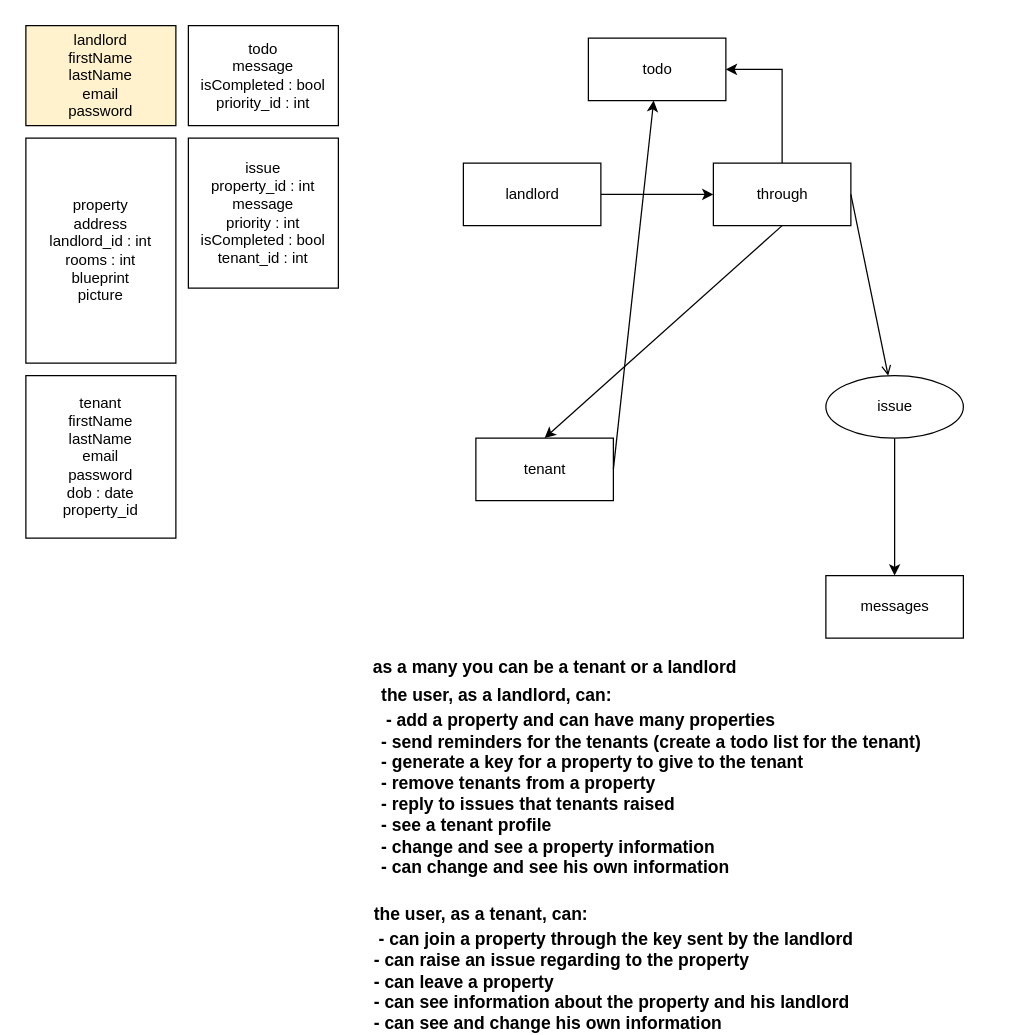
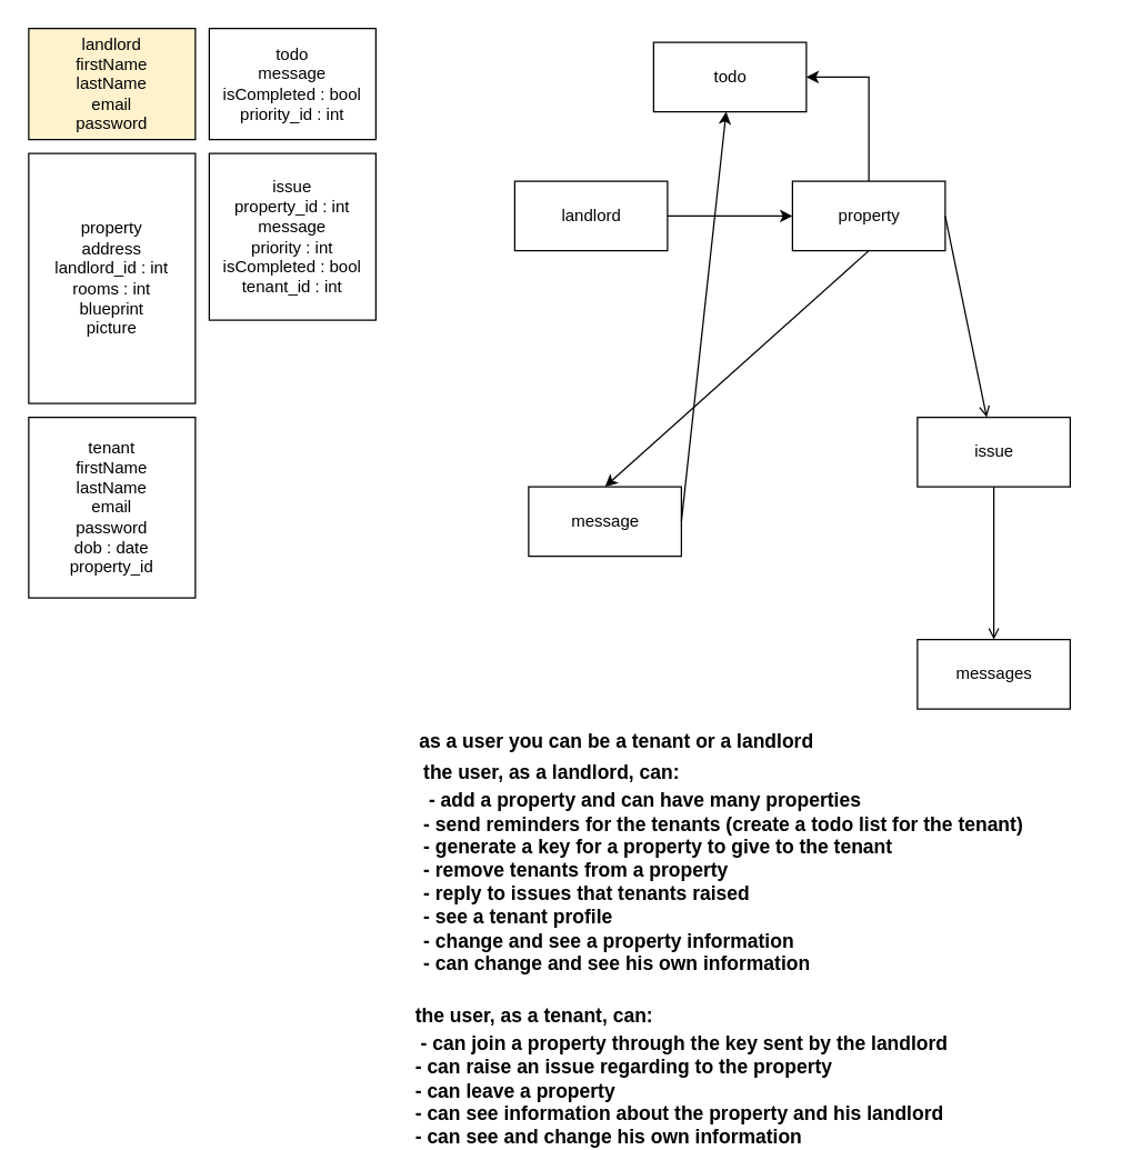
  <mxCell id="0" />
  <mxCell id="1" parent="0" />
- <mxCell id="2" value="tenant" style="html=1;" parent="1" vertex="1"><mxGeometry x="380" y="350" width="110" height="50" as="geometry" /></mxCell>
- <mxCell id="3" style="edgeStyle=orthogonalEdgeStyle;rounded=0;orthogonalLoop=1;jettySize=auto;html=1;" parent="1" source="4" target="14" edge="1"><mxGeometry relative="1" as="geometry" /></mxCell>
- <mxCell id="4" value="issue" style="ellipse;html=1;" parent="1" vertex="1"><mxGeometry x="660" y="300" width="110" height="50" as="geometry" /></mxCell>
- <mxCell id="5" value="&lt;font style=&quot;font-size: 14px&quot;&gt;as a many you can be a tenant or a landlord&lt;/font&gt;" style="text;strokeColor=none;fillColor=none;html=1;fontSize=24;fontStyle=1;verticalAlign=middle;align=center;" parent="1" vertex="1"><mxGeometry x="260" y="510" width="365" height="40" as="geometry" /></mxCell>
+ <mxCell id="2" value="message" style="html=1;" parent="1" vertex="1"><mxGeometry x="380" y="350" width="110" height="50" as="geometry" /></mxCell>
+ <mxCell id="3" style="edgeStyle=orthogonalEdgeStyle;rounded=0;orthogonalLoop=1;jettySize=auto;html=1;endArrow=open;" parent="1" source="4" target="14" edge="1"><mxGeometry relative="1" as="geometry" /></mxCell>
+ <mxCell id="4" value="issue" style="html=1;" parent="1" vertex="1"><mxGeometry x="660" y="300" width="110" height="50" as="geometry" /></mxCell>
+ <mxCell id="5" value="&lt;font style=&quot;font-size: 14px&quot;&gt;as a user you can be a tenant or a landlord&lt;/font&gt;" style="text;strokeColor=none;fillColor=none;html=1;fontSize=24;fontStyle=1;verticalAlign=middle;align=center;" parent="1" vertex="1"><mxGeometry x="260" y="510" width="365" height="40" as="geometry" /></mxCell>
  <mxCell id="6" value="&lt;div style=&quot;text-align: justify&quot;&gt;&lt;span style=&quot;font-size: 14px&quot;&gt;the user, as a landlord, can:&lt;/span&gt;&lt;/div&gt;&lt;font style=&quot;font-size: 14px&quot;&gt;&lt;div style=&quot;text-align: justify&quot;&gt;&lt;span&gt;&amp;nbsp;- add a property and can have many properties&lt;/span&gt;&lt;/div&gt;&lt;div style=&quot;text-align: justify&quot;&gt;&lt;span&gt;- send reminders for the tenants (create a todo list for the tenant)&lt;/span&gt;&lt;/div&gt;&lt;div style=&quot;text-align: justify&quot;&gt;&lt;span&gt;- generate a key for a property to give to the tenant&lt;/span&gt;&lt;/div&gt;&lt;div style=&quot;text-align: justify&quot;&gt;&lt;span&gt;- remove tenants from a property&lt;/span&gt;&lt;/div&gt;&lt;div style=&quot;text-align: justify&quot;&gt;&lt;span&gt;- reply to issues that tenants raised&lt;/span&gt;&lt;/div&gt;&lt;div style=&quot;text-align: justify&quot;&gt;&lt;span&gt;- see a tenant profile&lt;/span&gt;&lt;/div&gt;&lt;div style=&quot;text-align: justify&quot;&gt;&lt;span&gt;- change and see a property information&lt;/span&gt;&lt;/div&gt;&lt;div style=&quot;text-align: justify&quot;&gt;&lt;span&gt;- can change and see his own information&lt;/span&gt;&lt;/div&gt;&lt;/font&gt;" style="text;strokeColor=none;fillColor=none;html=1;fontSize=24;fontStyle=1;verticalAlign=middle;align=center;" parent="1" vertex="1"><mxGeometry x="240" y="600" width="560" height="40" as="geometry" /></mxCell>
  <mxCell id="7" value="landlord" style="html=1;" parent="1" vertex="1"><mxGeometry x="370" y="130" width="110" height="50" as="geometry" /></mxCell>
  <mxCell id="8" style="edgeStyle=orthogonalEdgeStyle;rounded=0;orthogonalLoop=1;jettySize=auto;html=1;entryX=1;entryY=0.5;entryDx=0;entryDy=0;" parent="1" source="9" target="16" edge="1"><mxGeometry relative="1" as="geometry" /></mxCell>
- <mxCell id="9" value="through" style="html=1;" parent="1" vertex="1"><mxGeometry x="570" y="130" width="110" height="50" as="geometry" /></mxCell>
+ <mxCell id="9" value="property" style="html=1;" parent="1" vertex="1"><mxGeometry x="570" y="130" width="110" height="50" as="geometry" /></mxCell>
  <mxCell id="10" value="" style="endArrow=classic;html=1;entryX=0;entryY=0.5;entryDx=0;entryDy=0;exitX=1;exitY=0.5;exitDx=0;exitDy=0;" parent="1" source="7" target="9" edge="1"><mxGeometry width="50" height="50" relative="1" as="geometry"><mxPoint x="530" y="240" as="sourcePoint" /><mxPoint x="560" y="190" as="targetPoint" /></mxGeometry></mxCell>
  <mxCell id="11" value="" style="endArrow=classic;html=1;entryX=0.5;entryY=0;entryDx=0;entryDy=0;exitX=0.5;exitY=1;exitDx=0;exitDy=0;" parent="1" source="9" target="2" edge="1"><mxGeometry width="50" height="50" relative="1" as="geometry"><mxPoint x="480" y="230" as="sourcePoint" /><mxPoint x="570" y="230" as="targetPoint" /></mxGeometry></mxCell>
  <mxCell id="12" value="" style="endArrow=classic;html=1;exitX=1;exitY=0.5;exitDx=0;exitDy=0;" parent="1" source="2" target="16" edge="1"><mxGeometry width="50" height="50" relative="1" as="geometry"><mxPoint x="635" y="190" as="sourcePoint" /><mxPoint x="435" y="300" as="targetPoint" /></mxGeometry></mxCell>
  <mxCell id="13" value="" style="endArrow=open;html=1;exitX=1;exitY=0.5;exitDx=0;exitDy=0;" parent="1" source="9" target="4" edge="1"><mxGeometry width="50" height="50" relative="1" as="geometry"><mxPoint x="490" y="325" as="sourcePoint" /><mxPoint x="725" y="290" as="targetPoint" /></mxGeometry></mxCell>
  <mxCell id="14" value="messages" style="html=1;" parent="1" vertex="1"><mxGeometry x="660" y="460" width="110" height="50" as="geometry" /></mxCell>
  <mxCell id="15" value="&lt;div style=&quot;text-align: justify&quot;&gt;&lt;span style=&quot;font-size: 14px&quot;&gt;the user, as a tenant, can:&lt;/span&gt;&lt;/div&gt;&lt;font style=&quot;font-size: 14px&quot;&gt;&lt;div style=&quot;text-align: justify&quot;&gt;&lt;span&gt;&amp;nbsp;- can join a property through the key sent by the landlord&lt;/span&gt;&lt;/div&gt;&lt;div style=&quot;text-align: justify&quot;&gt;&lt;span&gt;- can raise an issue regarding to the property&lt;/span&gt;&lt;/div&gt;&lt;div style=&quot;text-align: justify&quot;&gt;&lt;span&gt;- can leave a property&amp;nbsp;&lt;/span&gt;&lt;/div&gt;&lt;div style=&quot;text-align: justify&quot;&gt;&lt;span&gt;- can see information about the property and his landlord&lt;/span&gt;&lt;/div&gt;&lt;div style=&quot;text-align: justify&quot;&gt;&lt;span&gt;- can see and change his own information&lt;/span&gt;&lt;/div&gt;&lt;/font&gt;" style="text;strokeColor=none;fillColor=none;html=1;fontSize=24;fontStyle=1;verticalAlign=middle;align=center;" parent="1" vertex="1"><mxGeometry x="210" y="750" width="560" height="40" as="geometry" /></mxCell>
  <mxCell id="16" value="todo" style="html=1;" parent="1" vertex="1"><mxGeometry x="470" y="30" width="110" height="50" as="geometry" /></mxCell>
  <mxCell id="17" value="landlord&lt;br&gt;firstName&lt;br&gt;lastName&lt;br&gt;email&lt;br&gt;password" style="rounded=0;whiteSpace=wrap;html=1;fillColor=#fff2cc;" vertex="1" parent="1"><mxGeometry width="120" height="80" as="geometry" x="20" y="20" /></mxCell>
  <mxCell id="18" value="property&lt;br&gt;address&lt;br&gt;landlord_id : int&lt;br&gt;rooms : int&lt;br&gt;blueprint&lt;br&gt;picture" style="rounded=0;whiteSpace=wrap;html=1;" vertex="1" parent="1"><mxGeometry y="110" width="120" height="180" as="geometry" x="20" /></mxCell>
  <mxCell id="19" value="tenant&lt;br&gt;firstName&lt;br&gt;lastName&lt;br&gt;email&lt;br&gt;password&lt;br&gt;dob : date&lt;br&gt;property_id" style="rounded=0;whiteSpace=wrap;html=1;" vertex="1" parent="1"><mxGeometry y="300" width="120" height="130" as="geometry" x="20" /></mxCell>
  <mxCell id="20" value="todo&lt;br&gt;message&lt;br&gt;isCompleted : bool&lt;br&gt;priority_id : int" style="rounded=0;whiteSpace=wrap;html=1;" vertex="1" parent="1"><mxGeometry x="150" width="120" height="80" as="geometry" y="20" /></mxCell>
  <mxCell id="21" value="issue&lt;br&gt;property_id : int&lt;br&gt;message&lt;br&gt;priority : int&lt;br&gt;isCompleted : bool&lt;br&gt;tenant_id : int" style="rounded=0;whiteSpace=wrap;html=1;" vertex="1" parent="1"><mxGeometry x="150" y="110" width="120" height="120" as="geometry" /></mxCell>
